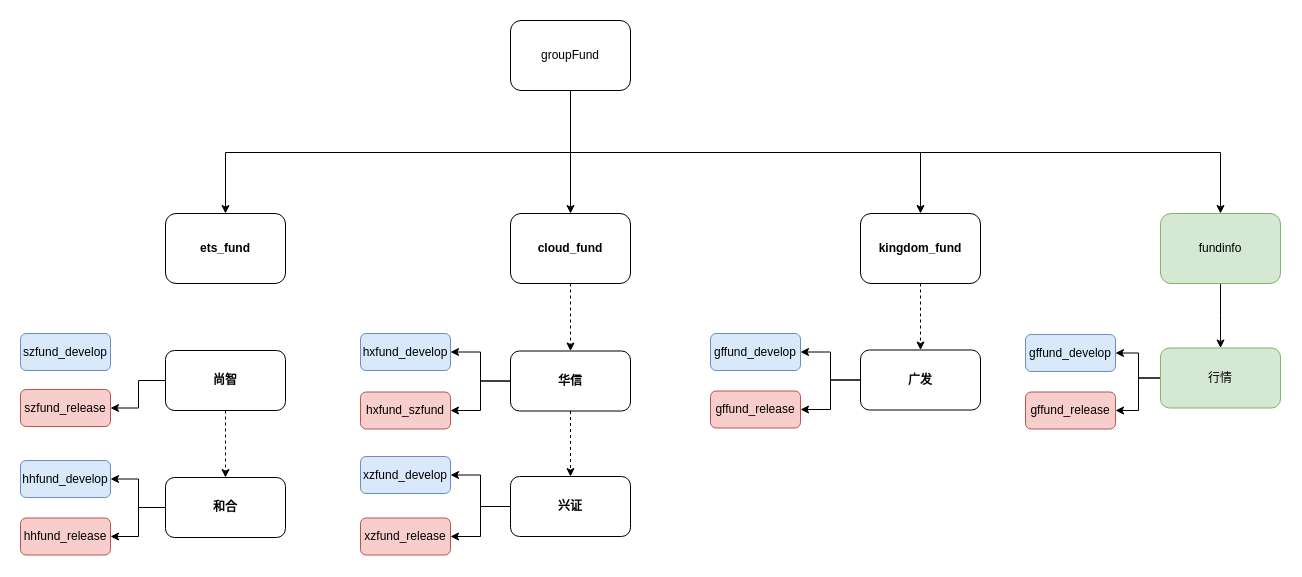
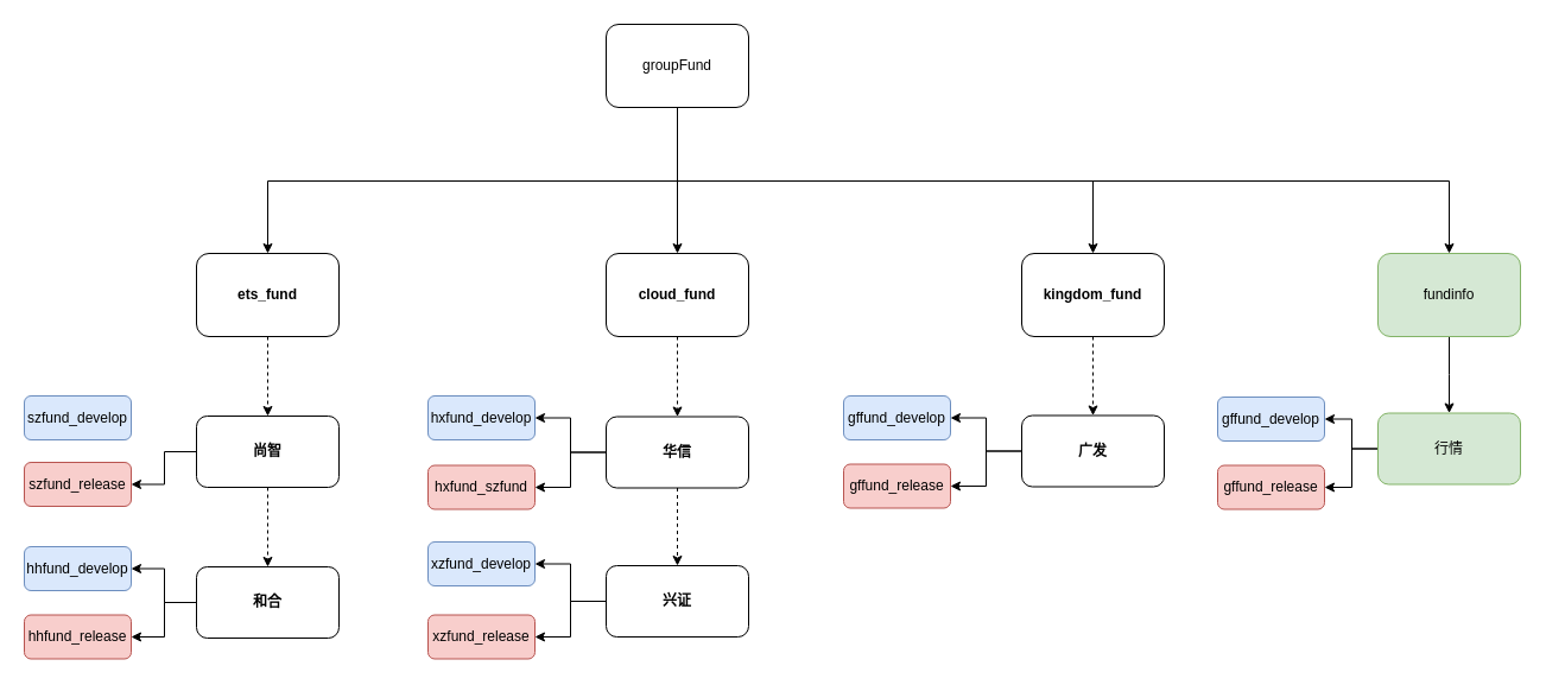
  <mxCell id="0" />
  <mxCell id="1" parent="0" />
  <mxCell id="2" style="rounded=0;orthogonalLoop=1;jettySize=auto;html=1;edgeStyle=elbowEdgeStyle;elbow=vertical;" edge="1" parent="1" source="6" target="8"><mxGeometry relative="1" as="geometry" /></mxCell>
  <mxCell id="3" style="edgeStyle=elbowEdgeStyle;rounded=0;orthogonalLoop=1;jettySize=auto;elbow=vertical;html=1;" edge="1" parent="1" source="6" target="10"><mxGeometry relative="1" as="geometry" /></mxCell>
  <mxCell id="4" style="edgeStyle=elbowEdgeStyle;rounded=0;orthogonalLoop=1;jettySize=auto;elbow=vertical;html=1;" edge="1" parent="1" source="6" target="12"><mxGeometry relative="1" as="geometry" /></mxCell>
  <mxCell id="5" style="edgeStyle=elbowEdgeStyle;rounded=0;orthogonalLoop=1;jettySize=auto;elbow=vertical;html=1;" edge="1" parent="1" source="6" target="14"><mxGeometry relative="1" as="geometry"><Array as="points"><mxPoint x="880" y="152" /></Array></mxGeometry></mxCell>
  <mxCell id="6" value="groupFund" style="rounded=1;whiteSpace=wrap;html=1;" vertex="1" parent="1"><mxGeometry x="510" y="20" width="120" height="70" as="geometry" /></mxCell>
+ <mxCell id="7" style="edgeStyle=elbowEdgeStyle;rounded=0;orthogonalLoop=1;jettySize=auto;html=1;entryX=0.5;entryY=0;entryDx=0;entryDy=0;dashed=1;" edge="1" parent="1" source="8" target="28"><mxGeometry relative="1" as="geometry" /></mxCell>
  <mxCell id="8" value="ets_fund" style="rounded=1;whiteSpace=wrap;html=1;fontStyle=1" vertex="1" parent="1"><mxGeometry x="165" y="213" width="120" height="70" as="geometry" /></mxCell>
  <mxCell id="9" style="edgeStyle=elbowEdgeStyle;rounded=0;orthogonalLoop=1;jettySize=auto;html=1;dashed=1;" edge="1" parent="1" source="10" target="37"><mxGeometry relative="1" as="geometry" /></mxCell>
  <mxCell id="10" value="cloud_fund" style="rounded=1;whiteSpace=wrap;html=1;fontStyle=1" vertex="1" parent="1"><mxGeometry x="510" y="213" width="120" height="70" as="geometry" /></mxCell>
  <mxCell id="11" style="edgeStyle=elbowEdgeStyle;rounded=0;orthogonalLoop=1;jettySize=auto;html=1;dashed=1;" edge="1" parent="1" source="12" target="43"><mxGeometry relative="1" as="geometry" /></mxCell>
  <mxCell id="12" value="kingdom_fund" style="rounded=1;whiteSpace=wrap;html=1;fontStyle=1" vertex="1" parent="1"><mxGeometry x="860" y="213" width="120" height="70" as="geometry" /></mxCell>
  <mxCell id="13" style="edgeStyle=elbowEdgeStyle;rounded=0;orthogonalLoop=1;jettySize=auto;elbow=vertical;html=1;" edge="1" parent="1" source="14" target="17"><mxGeometry relative="1" as="geometry" /></mxCell>
  <mxCell id="14" value="fundinfo" style="rounded=1;whiteSpace=wrap;html=1;fillColor=#d5e8d4;strokeColor=#82b366;" vertex="1" parent="1"><mxGeometry x="1160" y="213" width="120" height="70" as="geometry" /></mxCell>
  <mxCell id="15" style="edgeStyle=elbowEdgeStyle;rounded=0;orthogonalLoop=1;jettySize=auto;html=1;entryX=1;entryY=0.5;entryDx=0;entryDy=0;" edge="1" parent="1" source="17" target="44"><mxGeometry relative="1" as="geometry" /></mxCell>
  <mxCell id="16" style="edgeStyle=elbowEdgeStyle;rounded=0;orthogonalLoop=1;jettySize=auto;html=1;entryX=1;entryY=0.5;entryDx=0;entryDy=0;" edge="1" parent="1" source="17" target="45"><mxGeometry relative="1" as="geometry" /></mxCell>
  <mxCell id="17" value="行情" style="rounded=1;whiteSpace=wrap;html=1;strokeColor=#82b366;fillColor=#d5e8d4;" vertex="1" parent="1"><mxGeometry x="1160" y="347.5" width="120" height="60" as="geometry" /></mxCell>
  <mxCell id="18" value="szfund_develop" style="rounded=1;whiteSpace=wrap;html=1;strokeColor=#6c8ebf;fillColor=#dae8fc;" vertex="1" parent="1"><mxGeometry x="20" y="333" width="90" height="37" as="geometry" /></mxCell>
  <mxCell id="19" value="szfund_release" style="rounded=1;whiteSpace=wrap;html=1;strokeColor=#b85450;fillColor=#f8cecc;" vertex="1" parent="1"><mxGeometry x="20" y="389" width="90" height="37" as="geometry" /></mxCell>
  <mxCell id="20" value="hxfund_develop" style="rounded=1;whiteSpace=wrap;html=1;strokeColor=#6c8ebf;fillColor=#dae8fc;" vertex="1" parent="1"><mxGeometry x="360" y="333" width="90" height="37" as="geometry" /></mxCell>
  <mxCell id="21" value="hxfund_szfund" style="rounded=1;whiteSpace=wrap;html=1;strokeColor=#b85450;fillColor=#f8cecc;" vertex="1" parent="1"><mxGeometry x="360" y="391.5" width="90" height="37" as="geometry" /></mxCell>
  <mxCell id="22" value="xzfund_develop" style="rounded=1;whiteSpace=wrap;html=1;strokeColor=#6c8ebf;fillColor=#dae8fc;" vertex="1" parent="1"><mxGeometry x="360" y="456" width="90" height="37" as="geometry" /></mxCell>
  <mxCell id="23" value="xzfund_release" style="rounded=1;whiteSpace=wrap;html=1;strokeColor=#b85450;fillColor=#f8cecc;" vertex="1" parent="1"><mxGeometry x="360" y="517.5" width="90" height="37" as="geometry" /></mxCell>
  <mxCell id="24" value="gffund_develop" style="rounded=1;whiteSpace=wrap;html=1;strokeColor=#6c8ebf;fillColor=#dae8fc;" vertex="1" parent="1"><mxGeometry x="710" y="333" width="90" height="37" as="geometry" /></mxCell>
  <mxCell id="25" value="gffund_release" style="rounded=1;whiteSpace=wrap;html=1;strokeColor=#b85450;fillColor=#f8cecc;" vertex="1" parent="1"><mxGeometry x="710" y="390.5" width="90" height="37" as="geometry" /></mxCell>
  <mxCell id="26" style="edgeStyle=elbowEdgeStyle;rounded=0;orthogonalLoop=1;jettySize=auto;html=1;entryX=1;entryY=0.5;entryDx=0;entryDy=0;" edge="1" parent="1" source="28" target="19"><mxGeometry relative="1" as="geometry" /></mxCell>
  <mxCell id="27" value="" style="edgeStyle=elbowEdgeStyle;rounded=0;orthogonalLoop=1;jettySize=auto;html=1;dashed=1;" edge="1" parent="1" source="28" target="31"><mxGeometry relative="1" as="geometry" /></mxCell>
  <mxCell id="28" value="尚智" style="rounded=1;whiteSpace=wrap;html=1;strokeColor=#000000;fontStyle=1" vertex="1" parent="1"><mxGeometry x="165" y="350" width="120" height="60" as="geometry" /></mxCell>
  <mxCell id="29" style="edgeStyle=elbowEdgeStyle;rounded=0;orthogonalLoop=1;jettySize=auto;html=1;entryX=1;entryY=0.5;entryDx=0;entryDy=0;" edge="1" parent="1" source="31" target="32"><mxGeometry relative="1" as="geometry" /></mxCell>
  <mxCell id="30" style="edgeStyle=elbowEdgeStyle;rounded=0;orthogonalLoop=1;jettySize=auto;html=1;entryX=1;entryY=0.5;entryDx=0;entryDy=0;" edge="1" parent="1" source="31" target="33"><mxGeometry relative="1" as="geometry" /></mxCell>
  <mxCell id="31" value="和合" style="rounded=1;whiteSpace=wrap;html=1;strokeColor=#000000;fontStyle=1" vertex="1" parent="1"><mxGeometry x="165" y="477" width="120" height="60" as="geometry" /></mxCell>
  <mxCell id="32" value="hhfund_develop" style="rounded=1;whiteSpace=wrap;html=1;strokeColor=#6c8ebf;fillColor=#dae8fc;" vertex="1" parent="1"><mxGeometry x="20" y="460" width="90" height="37" as="geometry" /></mxCell>
  <mxCell id="33" value="hhfund_release" style="rounded=1;whiteSpace=wrap;html=1;strokeColor=#b85450;fillColor=#f8cecc;" vertex="1" parent="1"><mxGeometry x="20" y="517.5" width="90" height="37" as="geometry" /></mxCell>
  <mxCell id="34" style="edgeStyle=elbowEdgeStyle;rounded=0;orthogonalLoop=1;jettySize=auto;html=1;entryX=1;entryY=0.5;entryDx=0;entryDy=0;" edge="1" parent="1" source="37" target="20"><mxGeometry relative="1" as="geometry" /></mxCell>
  <mxCell id="35" style="edgeStyle=elbowEdgeStyle;rounded=0;orthogonalLoop=1;jettySize=auto;html=1;entryX=1;entryY=0.5;entryDx=0;entryDy=0;" edge="1" parent="1" source="37" target="21"><mxGeometry relative="1" as="geometry" /></mxCell>
  <mxCell id="36" style="edgeStyle=elbowEdgeStyle;rounded=0;orthogonalLoop=1;jettySize=auto;html=1;dashed=1;" edge="1" parent="1" source="37" target="40"><mxGeometry relative="1" as="geometry" /></mxCell>
  <mxCell id="37" value="华信" style="rounded=1;whiteSpace=wrap;html=1;strokeColor=#000000;fontStyle=1" vertex="1" parent="1"><mxGeometry x="510" y="350.5" width="120" height="60" as="geometry" /></mxCell>
  <mxCell id="38" style="edgeStyle=elbowEdgeStyle;rounded=0;orthogonalLoop=1;jettySize=auto;html=1;" edge="1" parent="1" source="40" target="22"><mxGeometry relative="1" as="geometry" /></mxCell>
  <mxCell id="39" style="edgeStyle=elbowEdgeStyle;rounded=0;orthogonalLoop=1;jettySize=auto;html=1;entryX=1;entryY=0.5;entryDx=0;entryDy=0;" edge="1" parent="1" source="40" target="23"><mxGeometry relative="1" as="geometry" /></mxCell>
  <mxCell id="40" value="兴证" style="rounded=1;whiteSpace=wrap;html=1;strokeColor=#000000;fontStyle=1" vertex="1" parent="1"><mxGeometry x="510" y="476" width="120" height="60" as="geometry" /></mxCell>
  <mxCell id="41" style="edgeStyle=elbowEdgeStyle;rounded=0;orthogonalLoop=1;jettySize=auto;html=1;" edge="1" parent="1" source="43" target="24"><mxGeometry relative="1" as="geometry" /></mxCell>
  <mxCell id="42" style="edgeStyle=elbowEdgeStyle;rounded=0;orthogonalLoop=1;jettySize=auto;html=1;" edge="1" parent="1" source="43" target="25"><mxGeometry relative="1" as="geometry" /></mxCell>
  <mxCell id="43" value="广发" style="rounded=1;whiteSpace=wrap;html=1;strokeColor=#000000;fontStyle=1" vertex="1" parent="1"><mxGeometry x="860" y="349.5" width="120" height="60" as="geometry" /></mxCell>
  <mxCell id="44" value="gffund_develop" style="rounded=1;whiteSpace=wrap;html=1;strokeColor=#6c8ebf;fillColor=#dae8fc;" vertex="1" parent="1"><mxGeometry x="1025" y="334" width="90" height="37" as="geometry" /></mxCell>
  <mxCell id="45" value="gffund_release" style="rounded=1;whiteSpace=wrap;html=1;strokeColor=#b85450;fillColor=#f8cecc;" vertex="1" parent="1"><mxGeometry x="1025" y="391.5" width="90" height="37" as="geometry" /></mxCell>
